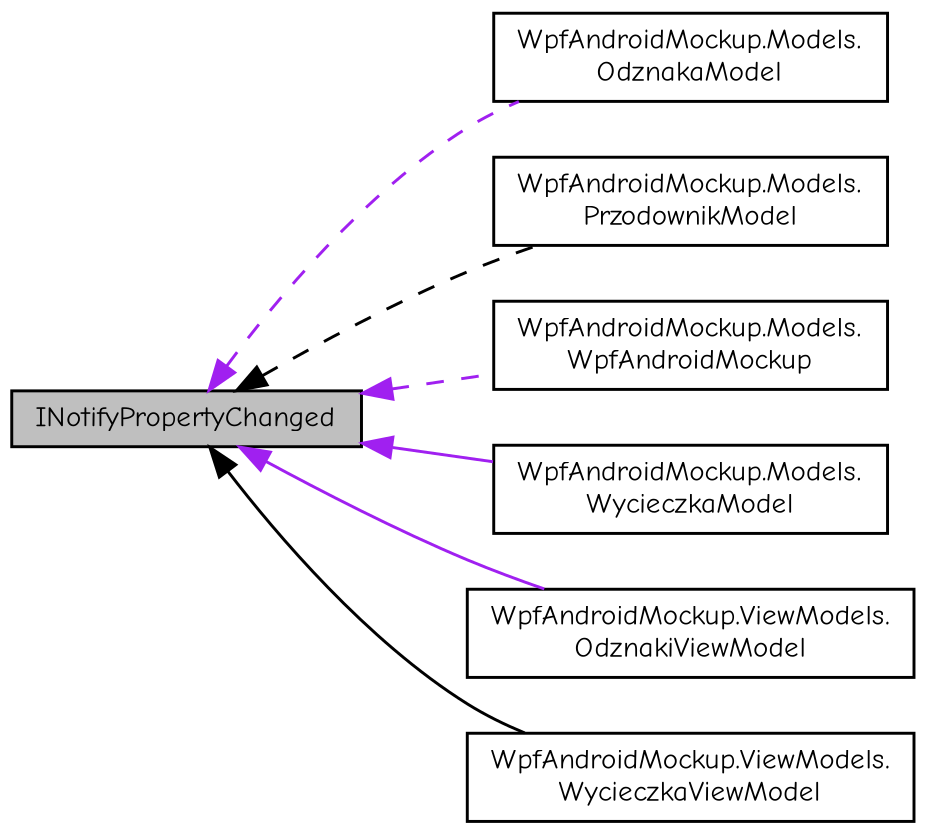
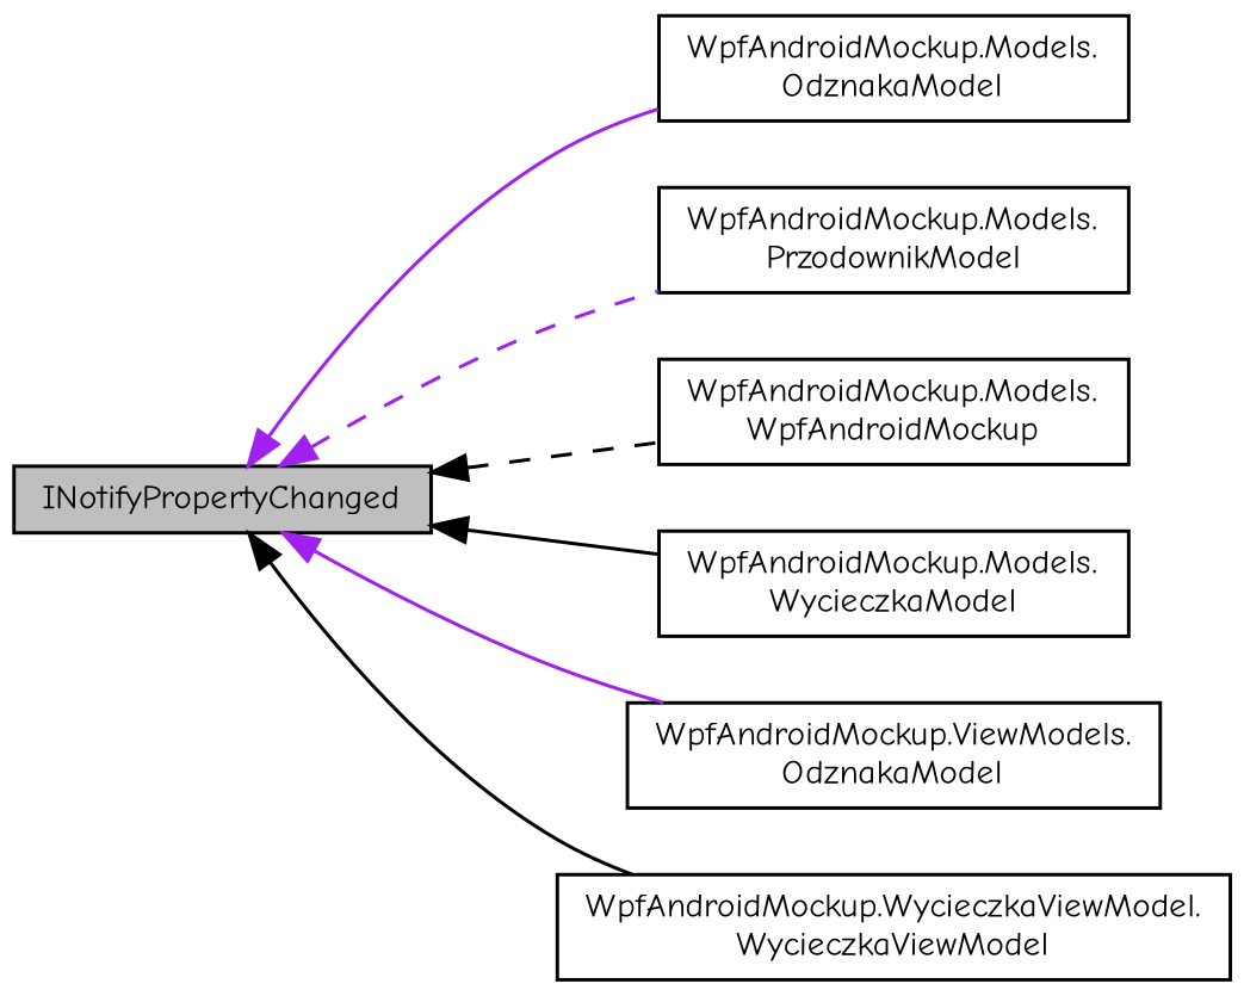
  digraph {
    fontname="Comic Neue"
    rankdir=LR
    node [color=black fillcolor=white fontname="Comic Neue" fontsize=10 shape=record style=filled]
    edge [color=purple dir=back fontname="Comic Neue" fontsize=10 labelfontname=Helvetica labelfontsize=10 style=solid]
    n1 [fillcolor=grey75 fontcolor=black height=0.2 label=INotifyPropertyChanged width=0.4]
    n2 [height=0.2 label="WpfAndroidMockup.Models.\lOdznakaModel" width=0.4]
    n3 [height=0.2 label="WpfAndroidMockup.Models.\lPrzodownikModel" width=0.4]
    n4 [height=0.2 label="WpfAndroidMockup.Models.\lWpfAndroidMockup" width=0.4]
    n5 [height=0.2 label="WpfAndroidMockup.Models.\lWycieczkaModel" width=0.4]
-   n6 [height=0.2 label="WpfAndroidMockup.ViewModels.\lOdznakiViewModel" width=0.4]
-   n7 [height=0.2 label="WpfAndroidMockup.ViewModels.\lWycieczkaViewModel" width=0.4]
-   n1 -> n2 [style=dashed]
-   n1 -> n3 [color=black style=dashed]
-   n1 -> n4 [style=dashed]
-   n1 -> n5
+   n6 [height=0.2 label="WpfAndroidMockup.ViewModels.\lOdznakaModel" width=0.4]
+   n7 [height=0.2 label="WpfAndroidMockup.WycieczkaViewModel.\lWycieczkaViewModel" width=0.4]
+   n1 -> n2
+   n1 -> n3 [style=dashed]
+   n1 -> n4 [color=black style=dashed]
+   n1 -> n5 [color=black]
    n1 -> n6
    n1 -> n7 [color=black]
  }
